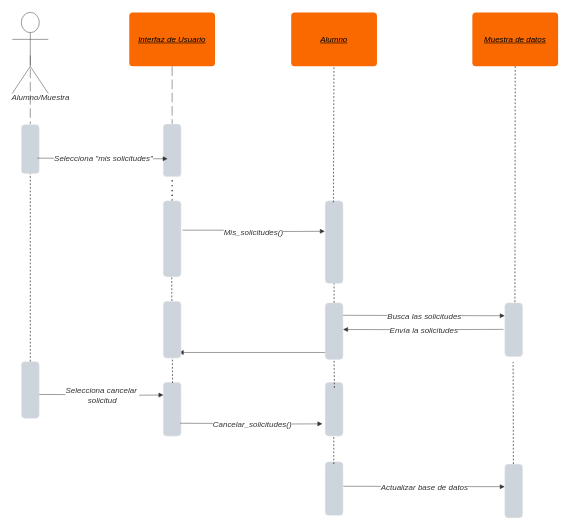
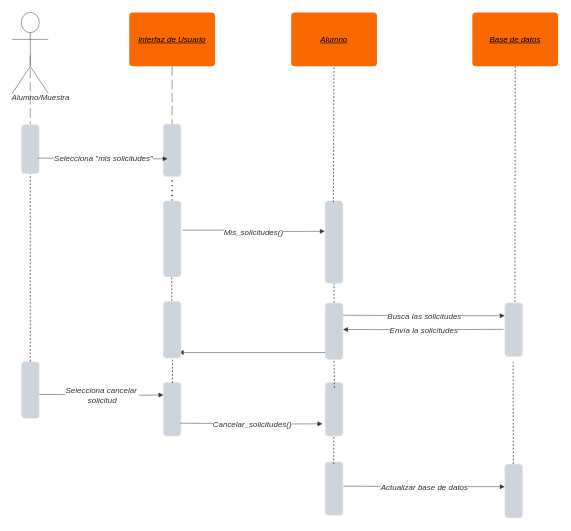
  <mxCell id="0" />
  <mxCell id="1" parent="0" />
  <mxCell id="2" value="Interfaz de Usuario" style="html=1;overflow=block;blockSpacing=1;whiteSpace=wrap;fontSize=13.3;fontColor=#000000;fontStyle=6;align=center;spacing=0;strokeOpacity=0;fillOpacity=100;rounded=1;absoluteArcSize=1;arcSize=12;fillColor=#fa6800;strokeWidth=0.8;strokeColor=#C73500;dashed=1;" vertex="1" parent="1"><mxGeometry x="215" y="20" width="143" height="90" as="geometry" /></mxCell>
  <mxCell id="3" value="Alumno" style="html=1;overflow=block;blockSpacing=1;whiteSpace=wrap;fontSize=13.3;fontColor=#000000;fontStyle=6;align=center;spacing=0;strokeOpacity=0;fillOpacity=100;rounded=1;absoluteArcSize=1;arcSize=12;fillColor=#fa6800;strokeWidth=0.8;strokeColor=#C73500;" vertex="1" parent="1"><mxGeometry x="485" y="20" width="143" height="90" as="geometry" /></mxCell>
  <mxCell id="4" value="Alumno/Muestra" style="html=1;overflow=block;blockSpacing=1;shape=umlActor;labelPosition=center;verticalLabelPosition=bottom;verticalAlign=top;whiteSpace=nowrap;fontSize=13.3;fontColor=#333333;fontStyle=2;align=center;spacing=0;strokeColor=#333333;strokeOpacity=100;fillOpacity=100;rounded=1;absoluteArcSize=1;arcSize=12;fillColor=#ffffff;strokeWidth=0.8;lucidId=Yu5MdgyV5tNR;" vertex="1" parent="1"><mxGeometry x="20" y="20" width="60" height="135" as="geometry" /></mxCell>
  <mxCell id="5" value="" style="html=1;jettySize=18;whiteSpace=wrap;fontSize=13;strokeColor=#333333;strokeOpacity=100;strokeWidth=0.8;rounded=1;arcSize=10;edgeStyle=orthogonalEdgeStyle;startArrow=none;endArrow=block;endFill=1;exitX=1.074;exitY=0.387;exitPerimeter=0;lucidId=Yu5M8hheeUyh;exitDx=0;exitDy=0;" edge="1" parent="1" source="17"><mxGeometry width="100" height="100" relative="1" as="geometry"><Array as="points" /><mxPoint x="541" y="385" as="targetPoint" /></mxGeometry></mxCell>
  <mxCell id="6" value="Mis_solicitudes()" style="text;html=1;resizable=0;labelBackgroundColor=default;align=center;verticalAlign=middle;fontStyle=2;fontColor=#333333;fontSize=13.3;" vertex="1" parent="5"><mxGeometry relative="1" as="geometry"><mxPoint as="offset" /></mxGeometry></mxCell>
  <mxCell id="7" value="" style="html=1;jettySize=18;whiteSpace=wrap;fontSize=13;fontFamily=helvetica;strokeColor=#333333;strokeOpacity=100;dashed=1;fixDash=1;dashPattern=16 6;strokeWidth=0.8;rounded=0;startArrow=none;endArrow=none;exitX=0.5;exitY=1;exitPerimeter=0;entryX=0.5;entryY=0.432;entryPerimeter=0;lucidId=Yu5M4GIAFP0a;" edge="1" parent="1" source="2" target="8"><mxGeometry width="100" height="100" relative="1" as="geometry"><Array as="points" /><mxPoint x="287" y="110" as="sourcePoint" /><mxPoint x="286.5" y="719.92" as="targetPoint" /></mxGeometry></mxCell>
  <mxCell id="8" value="" style="html=1;overflow=block;blockSpacing=1;whiteSpace=wrap;fontSize=13;spacing=0;strokeColor=#f2f2f2;strokeOpacity=100;fillOpacity=100;rounded=1;absoluteArcSize=1;arcSize=12;fillColor=#ced4db;strokeWidth=0.8;lucidId=Yu5MhR-oMSno;" vertex="1" parent="1"><mxGeometry x="271.5" y="206" width="30" height="88" as="geometry" /></mxCell>
  <mxCell id="9" value="" style="html=1;jettySize=18;whiteSpace=wrap;fontSize=13;strokeColor=#333333;strokeOpacity=100;dashed=1;fixDash=1;dashPattern=16 6;strokeWidth=0.8;rounded=1;arcSize=10;edgeStyle=orthogonalEdgeStyle;startArrow=none;endArrow=none;exitX=0.5;exitY=0.532;exitPerimeter=0;lucidId=Yu5Migy3NWk_;" edge="1" parent="1" source="4" target="10"><mxGeometry width="100" height="100" relative="1" as="geometry"><Array as="points" /><mxPoint x="55" y="448" as="targetPoint" /><mxPoint x="50" y="120" as="sourcePoint" /></mxGeometry></mxCell>
  <mxCell id="10" value="" style="html=1;overflow=block;blockSpacing=1;whiteSpace=wrap;fontSize=13;spacing=0;strokeColor=#f2f2f2;strokeOpacity=100;fillOpacity=100;rounded=1;absoluteArcSize=1;arcSize=12;fillColor=#ced4db;strokeWidth=0.8;lucidId=Yu5MhR-oMSno;" vertex="1" parent="1"><mxGeometry x="35" y="207" width="30" height="82" as="geometry" /></mxCell>
  <mxCell id="11" value="" style="points=[[1.013,0.586,0]];html=1;overflow=block;blockSpacing=1;whiteSpace=wrap;fontSize=13;spacing=0;strokeColor=#f2f2f2;strokeOpacity=100;fillOpacity=100;rounded=1;absoluteArcSize=1;arcSize=12;fillColor=#ced4db;strokeWidth=0.8;lucidId=Yu5MsRc69goB;" vertex="1" parent="1"><mxGeometry x="541.5" y="334" width="30" height="138" as="geometry" /></mxCell>
  <mxCell id="12" value="" style="html=1;jettySize=18;whiteSpace=wrap;fontSize=13;strokeColor=#333333;strokeOpacity=100;strokeWidth=0.8;rounded=1;arcSize=10;edgeStyle=orthogonalEdgeStyle;startArrow=none;endArrow=block;endFill=1;lucidId=Yu5M0A2JVvTe;" edge="1" parent="1"><mxGeometry width="100" height="100" relative="1" as="geometry"><Array as="points" /><mxPoint x="62" y="263" as="sourcePoint" /><mxPoint x="279" y="264" as="targetPoint" /></mxGeometry></mxCell>
  <mxCell id="13" value="Selecciona &quot;mis solicitudes&quot;" style="text;html=1;resizable=0;labelBackgroundColor=default;align=center;verticalAlign=middle;fontStyle=2;fontColor=#333333;fontSize=13.3;" vertex="1" parent="12"><mxGeometry relative="1" as="geometry"><mxPoint as="offset" /></mxGeometry></mxCell>
  <mxCell id="14" value="" style="html=1;overflow=block;blockSpacing=1;whiteSpace=wrap;fontSize=13;spacing=0;strokeColor=#f2f2f2;strokeOpacity=100;fillOpacity=100;rounded=1;absoluteArcSize=1;arcSize=12;fillColor=#ced4db;strokeWidth=0.8;lucidId=Yu5MydJHa4al;" vertex="1" parent="1"><mxGeometry x="541.5" y="504" width="30" height="95" as="geometry" /></mxCell>
  <mxCell id="15" value="" style="endArrow=none;dashed=1;html=1;dashPattern=1 3;strokeWidth=2;rounded=0;entryX=0.5;entryY=1;entryDx=0;entryDy=0;exitX=0.5;exitY=0;exitDx=0;exitDy=0;" edge="1" parent="1" source="17" target="8"><mxGeometry width="50" height="50" relative="1" as="geometry"><mxPoint x="261.5" y="507" as="sourcePoint" /><mxPoint x="311.5" y="457" as="targetPoint" /></mxGeometry></mxCell>
  <mxCell id="16" value="" style="endArrow=none;dashed=1;html=1;rounded=0;exitX=0.5;exitY=0;exitDx=0;exitDy=0;" edge="1" parent="1" source="14" target="11"><mxGeometry width="50" height="50" relative="1" as="geometry"><mxPoint x="509" y="526" as="sourcePoint" /><mxPoint x="559" y="476" as="targetPoint" /></mxGeometry></mxCell>
  <mxCell id="17" value="" style="html=1;overflow=block;blockSpacing=1;whiteSpace=wrap;fontSize=13;spacing=0;strokeColor=#f2f2f2;strokeOpacity=100;fillOpacity=100;rounded=1;absoluteArcSize=1;arcSize=12;fillColor=#ced4db;strokeWidth=0.8;lucidId=Yu5MhR-oMSno;" vertex="1" parent="1"><mxGeometry x="271.5" y="334" width="30" height="127" as="geometry" /></mxCell>
  <mxCell id="18" value="" style="endArrow=none;dashed=1;html=1;rounded=0;exitX=0.462;exitY=0.019;exitDx=0;exitDy=0;exitPerimeter=0;" edge="1" parent="1" source="11" target="3"><mxGeometry width="50" height="50" relative="1" as="geometry"><mxPoint x="556.05" y="318" as="sourcePoint" /><mxPoint x="556.05" y="286" as="targetPoint" /></mxGeometry></mxCell>
- <mxCell id="19" value="Muestra de datos" style="html=1;overflow=block;blockSpacing=1;whiteSpace=wrap;fontSize=13.3;fontColor=#000000;fontStyle=6;align=center;spacing=0;strokeOpacity=0;fillOpacity=100;rounded=1;absoluteArcSize=1;arcSize=12;fillColor=#fa6800;strokeWidth=0.8;strokeColor=#C73500;" vertex="1" parent="1"><mxGeometry x="787" y="20" width="143" height="90" as="geometry" /></mxCell>
+ <mxCell id="19" value="Base de datos" style="html=1;overflow=block;blockSpacing=1;whiteSpace=wrap;fontSize=13.3;fontColor=#000000;fontStyle=6;align=center;spacing=0;strokeOpacity=0;fillOpacity=100;rounded=1;absoluteArcSize=1;arcSize=12;fillColor=#fa6800;strokeWidth=0.8;strokeColor=#C73500;" vertex="1" parent="1"><mxGeometry x="787" y="20" width="143" height="90" as="geometry" /></mxCell>
  <mxCell id="20" value="" style="html=1;overflow=block;blockSpacing=1;whiteSpace=wrap;fontSize=13;spacing=0;strokeColor=#f2f2f2;strokeOpacity=100;fillOpacity=100;rounded=1;absoluteArcSize=1;arcSize=12;fillColor=#ced4db;strokeWidth=0.8;lucidId=Yu5MydJHa4al;" vertex="1" parent="1"><mxGeometry x="841" y="504" width="30" height="90" as="geometry" /></mxCell>
  <mxCell id="21" value="" style="html=1;overflow=block;blockSpacing=1;whiteSpace=wrap;fontSize=13;spacing=0;strokeColor=#f2f2f2;strokeOpacity=100;fillOpacity=100;rounded=1;absoluteArcSize=1;arcSize=12;fillColor=#ced4db;strokeWidth=0.8;lucidId=Yu5MydJHa4al;" vertex="1" parent="1"><mxGeometry x="541.5" y="636.5" width="30" height="90" as="geometry" /></mxCell>
  <mxCell id="22" value="" style="html=1;jettySize=18;whiteSpace=wrap;fontSize=13;strokeColor=#333333;strokeOpacity=100;strokeWidth=0.8;rounded=1;arcSize=10;edgeStyle=orthogonalEdgeStyle;startArrow=none;endArrow=block;endFill=1;lucidId=Yu5M0A2JVvTe;entryX=0;entryY=0.5;entryDx=0;entryDy=0;" edge="1" parent="1"><mxGeometry width="100" height="100" relative="1" as="geometry"><Array as="points" /><mxPoint x="571.5" y="525" as="sourcePoint" /><mxPoint x="841" y="525.75" as="targetPoint" /></mxGeometry></mxCell>
  <mxCell id="23" value="Busca las solicitudes" style="text;html=1;resizable=0;labelBackgroundColor=default;align=center;verticalAlign=middle;fontStyle=2;fontColor=#333333;fontSize=13.3;" vertex="1" parent="22"><mxGeometry relative="1" as="geometry"><mxPoint as="offset" /></mxGeometry></mxCell>
  <mxCell id="24" value="" style="html=1;jettySize=18;whiteSpace=wrap;fontSize=13;strokeColor=#333333;strokeOpacity=100;strokeWidth=0.8;rounded=1;arcSize=10;edgeStyle=orthogonalEdgeStyle;startArrow=none;endArrow=block;endFill=1;lucidId=Yu5M0A2JVvTe;entryX=1;entryY=0.75;entryDx=0;entryDy=0;" edge="1" parent="1"><mxGeometry width="100" height="100" relative="1" as="geometry"><Array as="points" /><mxPoint x="839" y="548.47" as="sourcePoint" /><mxPoint x="571.5" y="548.72" as="targetPoint" /></mxGeometry></mxCell>
  <mxCell id="25" value="Envía la solicitudes" style="text;html=1;resizable=0;labelBackgroundColor=default;align=center;verticalAlign=middle;fontStyle=2;fontColor=#333333;fontSize=13.3;" vertex="1" parent="24"><mxGeometry relative="1" as="geometry"><mxPoint as="offset" /></mxGeometry></mxCell>
  <mxCell id="26" value="" style="endArrow=none;dashed=1;html=1;rounded=0;entryX=0.5;entryY=1;entryDx=0;entryDy=0;" edge="1" parent="1" target="19"><mxGeometry width="50" height="50" relative="1" as="geometry"><mxPoint x="858" y="503" as="sourcePoint" /><mxPoint x="858.26" y="459" as="targetPoint" /></mxGeometry></mxCell>
  <mxCell id="27" value="" style="html=1;overflow=block;blockSpacing=1;whiteSpace=wrap;fontSize=13;spacing=0;strokeColor=#f2f2f2;strokeOpacity=100;fillOpacity=100;rounded=1;absoluteArcSize=1;arcSize=12;fillColor=#ced4db;strokeWidth=0.8;lucidId=Yu5MydJHa4al;" vertex="1" parent="1"><mxGeometry x="271.5" y="636.5" width="30" height="90" as="geometry" /></mxCell>
  <mxCell id="28" value="" style="endArrow=none;dashed=1;html=1;rounded=0;" edge="1" parent="1"><mxGeometry width="50" height="50" relative="1" as="geometry"><mxPoint x="287" y="638" as="sourcePoint" /><mxPoint x="286.94" y="591" as="targetPoint" /></mxGeometry></mxCell>
  <mxCell id="29" value="" style="endArrow=none;dashed=1;html=1;rounded=0;entryX=0.5;entryY=1;entryDx=0;entryDy=0;" edge="1" parent="1" target="14"><mxGeometry width="50" height="50" relative="1" as="geometry"><mxPoint x="557" y="646" as="sourcePoint" /><mxPoint x="556.2" y="639" as="targetPoint" /></mxGeometry></mxCell>
  <mxCell id="30" value="" style="html=1;overflow=block;blockSpacing=1;whiteSpace=wrap;fontSize=13;spacing=0;strokeColor=#f2f2f2;strokeOpacity=100;fillOpacity=100;rounded=1;absoluteArcSize=1;arcSize=12;fillColor=#ced4db;strokeWidth=0.8;lucidId=Yu5MydJHa4al;" vertex="1" parent="1"><mxGeometry x="35" y="602" width="30" height="95" as="geometry" /></mxCell>
  <mxCell id="31" value="" style="endArrow=none;dashed=1;html=1;rounded=0;exitX=0.5;exitY=0;exitDx=0;exitDy=0;entryX=0.5;entryY=1;entryDx=0;entryDy=0;" edge="1" parent="1" source="30" target="10"><mxGeometry width="50" height="50" relative="1" as="geometry"><mxPoint x="-3" y="512" as="sourcePoint" /><mxPoint x="-2" y="285" as="targetPoint" /></mxGeometry></mxCell>
  <mxCell id="32" value="" style="html=1;jettySize=18;whiteSpace=wrap;fontSize=13;strokeColor=#333333;strokeOpacity=100;strokeWidth=0.8;rounded=1;arcSize=10;edgeStyle=orthogonalEdgeStyle;startArrow=none;endArrow=block;endFill=1;lucidId=Yu5M0A2JVvTe;" edge="1" parent="1"><mxGeometry width="100" height="100" relative="1" as="geometry"><Array as="points" /><mxPoint x="65" y="657" as="sourcePoint" /><mxPoint x="272" y="658" as="targetPoint" /></mxGeometry></mxCell>
  <mxCell id="33" value="Selecciona cancelar&amp;nbsp;&lt;br&gt;solicitud" style="text;html=1;resizable=0;labelBackgroundColor=default;align=center;verticalAlign=middle;fontStyle=2;fontColor=#333333;fontSize=13.3;" vertex="1" parent="32"><mxGeometry relative="1" as="geometry"><mxPoint as="offset" /></mxGeometry></mxCell>
  <mxCell id="34" value="" style="html=1;jettySize=18;whiteSpace=wrap;fontSize=13;fontFamily=helvetica;strokeColor=#333333;strokeOpacity=100;strokeWidth=0.8;rounded=0;startArrow=none;endArrow=block;endFill=1;exitX=0;exitY=0.5;lucidId=Yu5MB3FtIlV_;exitDx=0;exitDy=0;entryX=0.953;entryY=0.628;entryDx=0;entryDy=0;entryPerimeter=0;" edge="1" parent="1"><mxGeometry width="100" height="100" relative="1" as="geometry"><Array as="points" /><mxPoint x="541.5" y="587" as="sourcePoint" /><mxPoint x="297.5" y="587" as="targetPoint" /></mxGeometry></mxCell>
  <mxCell id="35" value="" style="html=1;overflow=block;blockSpacing=1;whiteSpace=wrap;fontSize=13;spacing=0;strokeColor=#f2f2f2;strokeOpacity=100;fillOpacity=100;rounded=1;absoluteArcSize=1;arcSize=12;fillColor=#ced4db;strokeWidth=0.8;lucidId=Yu5MydJHa4al;" vertex="1" parent="1"><mxGeometry x="271.5" y="501.5" width="30" height="95" as="geometry" /></mxCell>
  <mxCell id="36" value="" style="endArrow=none;dashed=1;html=1;rounded=0;" edge="1" parent="1"><mxGeometry width="50" height="50" relative="1" as="geometry"><mxPoint x="286" y="501" as="sourcePoint" /><mxPoint x="285.83" y="461" as="targetPoint" /></mxGeometry></mxCell>
  <mxCell id="37" value="" style="html=1;jettySize=18;whiteSpace=wrap;fontSize=13;strokeColor=#333333;strokeOpacity=100;strokeWidth=0.8;rounded=1;arcSize=10;edgeStyle=orthogonalEdgeStyle;startArrow=none;endArrow=block;endFill=1;lucidId=Yu5M0A2JVvTe;" edge="1" parent="1"><mxGeometry width="100" height="100" relative="1" as="geometry"><Array as="points" /><mxPoint x="300" y="705" as="sourcePoint" /><mxPoint x="537" y="706" as="targetPoint" /></mxGeometry></mxCell>
  <mxCell id="38" value="Cancelar_solicitudes()" style="text;html=1;resizable=0;labelBackgroundColor=default;align=center;verticalAlign=middle;fontStyle=2;fontColor=#333333;fontSize=13.3;" vertex="1" parent="37"><mxGeometry relative="1" as="geometry"><mxPoint as="offset" /></mxGeometry></mxCell>
  <mxCell id="39" value="" style="html=1;overflow=block;blockSpacing=1;whiteSpace=wrap;fontSize=13;spacing=0;strokeColor=#f2f2f2;strokeOpacity=100;fillOpacity=100;rounded=1;absoluteArcSize=1;arcSize=12;fillColor=#ced4db;strokeWidth=0.8;lucidId=Yu5MydJHa4al;" vertex="1" parent="1"><mxGeometry x="841" y="773" width="30" height="90" as="geometry" /></mxCell>
  <mxCell id="40" value="" style="html=1;jettySize=18;whiteSpace=wrap;fontSize=13;strokeColor=#333333;strokeOpacity=100;strokeWidth=0.8;rounded=1;arcSize=10;edgeStyle=orthogonalEdgeStyle;startArrow=none;endArrow=block;endFill=1;lucidId=Yu5M0A2JVvTe;entryX=0;entryY=0.5;entryDx=0;entryDy=0;" edge="1" parent="1"><mxGeometry width="100" height="100" relative="1" as="geometry"><Array as="points" /><mxPoint x="571.5" y="810" as="sourcePoint" /><mxPoint x="841" y="810.75" as="targetPoint" /></mxGeometry></mxCell>
  <mxCell id="41" value="Actualizar base de datos" style="text;html=1;resizable=0;labelBackgroundColor=default;align=center;verticalAlign=middle;fontStyle=2;fontColor=#333333;fontSize=13.3;" vertex="1" parent="40"><mxGeometry relative="1" as="geometry"><mxPoint as="offset" /></mxGeometry></mxCell>
  <mxCell id="42" value="" style="html=1;overflow=block;blockSpacing=1;whiteSpace=wrap;fontSize=13;spacing=0;strokeColor=#f2f2f2;strokeOpacity=100;fillOpacity=100;rounded=1;absoluteArcSize=1;arcSize=12;fillColor=#ced4db;strokeWidth=0.8;lucidId=Yu5MydJHa4al;" vertex="1" parent="1"><mxGeometry x="541.5" y="769" width="30" height="90" as="geometry" /></mxCell>
  <mxCell id="43" value="" style="endArrow=none;dashed=1;html=1;rounded=0;entryX=0.5;entryY=1;entryDx=0;entryDy=0;" edge="1" parent="1"><mxGeometry width="50" height="50" relative="1" as="geometry"><mxPoint x="556" y="773" as="sourcePoint" /><mxPoint x="556" y="726" as="targetPoint" /></mxGeometry></mxCell>
  <mxCell id="44" value="" style="endArrow=none;dashed=1;html=1;rounded=0;" edge="1" parent="1"><mxGeometry width="50" height="50" relative="1" as="geometry"><mxPoint x="855.41" y="773" as="sourcePoint" /><mxPoint x="855" y="603" as="targetPoint" /></mxGeometry></mxCell>
